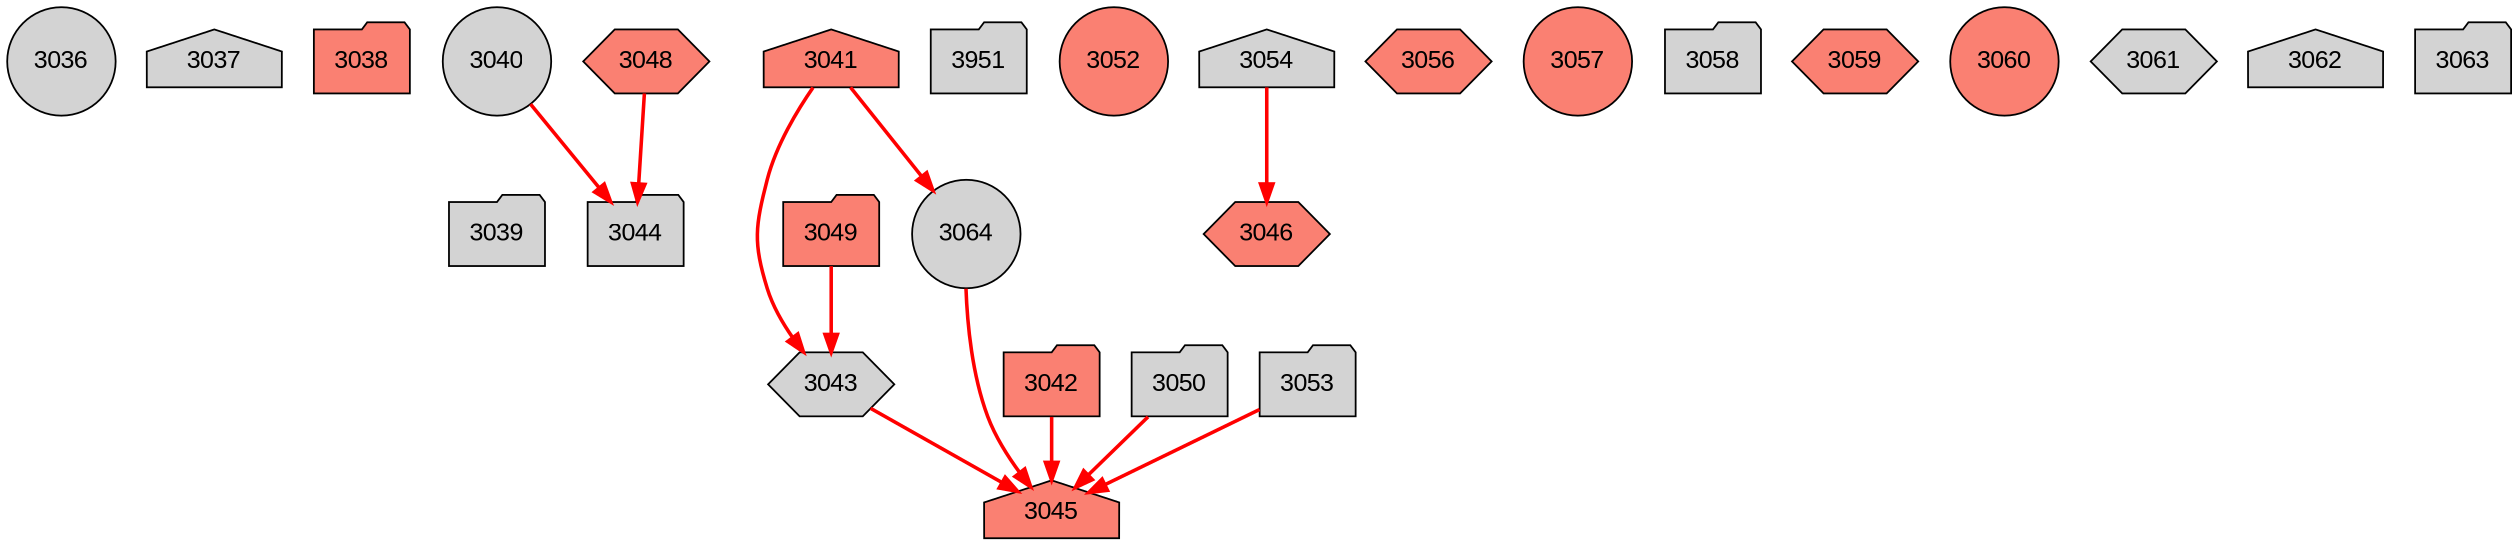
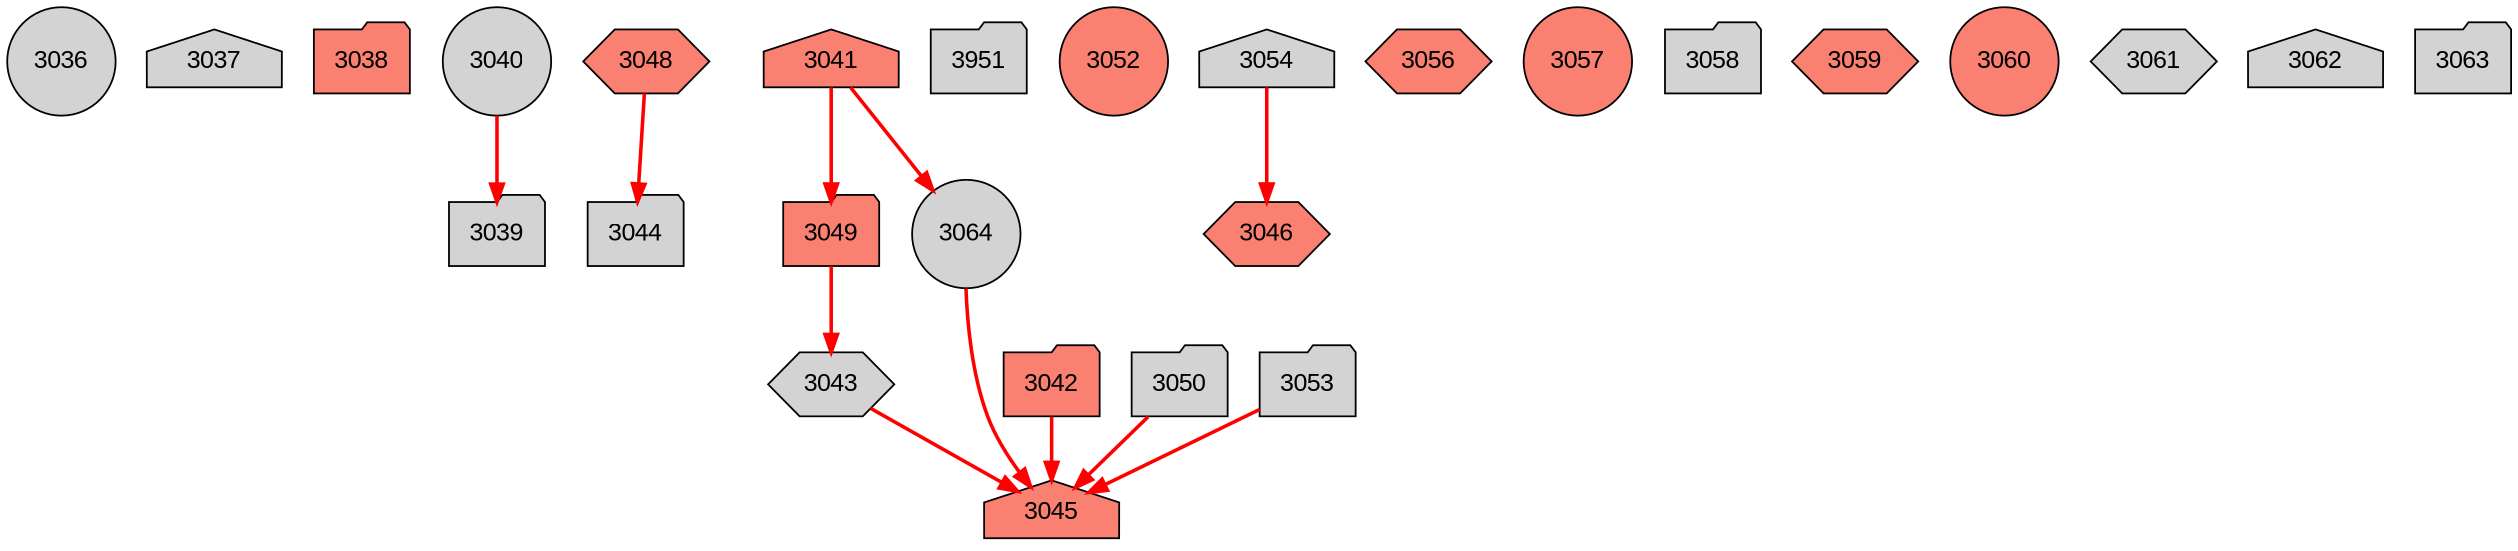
  digraph {
    concentrate=true
    fontname="Liberation Sans"
    node [fillcolor=lightgrey fontname="Liberation Sans" shape=folder style=filled]
    edge [arrowhead=normal color=red fontname="Liberation Sans" penwidth=2 style=solid]
    3036 [shape=circle]
    3037 [shape=house]
    3038 [fillcolor=salmon]
    3039
    3040 [shape=circle]
    3044
    3041 [fillcolor=salmon shape=house]
    3043 [shape=hexagon]
    3064 [shape=circle]
    3045 [fillcolor=salmon shape=house]
    3042 [fillcolor=salmon]
    3048 [fillcolor=salmon shape=hexagon]
    3049 [fillcolor=salmon]
    3050
    n15 [label=3951]
    3052 [fillcolor=salmon shape=circle]
    3053
    3054 [shape=house]
    3046 [fillcolor=salmon shape=hexagon]
    3056 [fillcolor=salmon shape=hexagon]
    3057 [fillcolor=salmon shape=circle]
    3058
    3059 [fillcolor=salmon shape=hexagon]
    3060 [fillcolor=salmon shape=circle]
    3061 [shape=hexagon]
    3062 [shape=house]
    3063
-   3040 -> 3044
-   3041 -> 3043
+   3040 -> 3039
+   3041 -> 3049
    3041 -> 3064
    3043 -> 3045
    3064 -> 3045
    3042 -> 3045
    3048 -> 3044
    3049 -> 3043
    3050 -> 3045
    3053 -> 3045
    3054 -> 3046
  }
